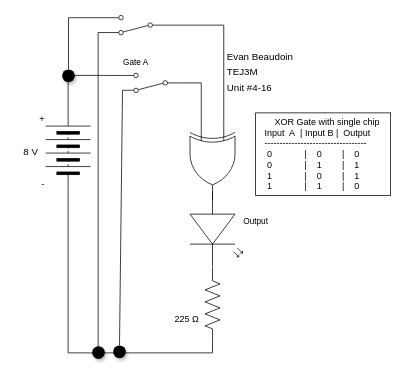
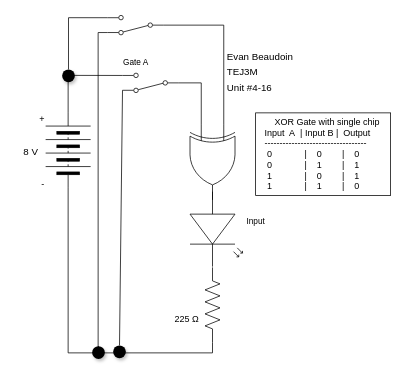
  <mxCell id="0" />
  <mxCell id="1" parent="0" />
  <mxCell id="2" style="html=1;exitX=1;exitY=0.5;exitDx=0;exitDy=0;endArrow=none;endFill=0;rounded=0;entryX=1;entryY=0.88;entryDx=0;entryDy=0;" parent="1" source="4" target="12" edge="1"><mxGeometry relative="1" as="geometry"><mxPoint x="130" y="120" as="targetPoint" /><Array as="points"><mxPoint x="90" y="100" /></Array></mxGeometry></mxCell>
  <mxCell id="3" style="edgeStyle=orthogonalEdgeStyle;html=1;entryX=0;entryY=0.5;entryDx=0;entryDy=0;entryPerimeter=0;endArrow=none;endFill=0;rounded=0;" edge="1" parent="1" source="4" target="24"><mxGeometry relative="1" as="geometry"><Array as="points"><mxPoint x="90" y="470" /><mxPoint x="283" y="470" /></Array></mxGeometry></mxCell>
  <mxCell id="4" value="" style="pointerEvents=1;verticalLabelPosition=bottom;shadow=0;dashed=0;align=center;html=1;verticalAlign=top;shape=mxgraph.electrical.miscellaneous.batteryStack;rotation=-90;" parent="1" vertex="1"><mxGeometry x="40" y="170" width="100" height="60" as="geometry" /></mxCell>
  <mxCell id="5" value="+" style="text;html=1;align=center;verticalAlign=middle;resizable=0;points=[];autosize=1;strokeColor=none;fillColor=none;" parent="1" vertex="1"><mxGeometry x="40" y="144" width="30" height="30" as="geometry" /></mxCell>
  <mxCell id="6" value="-" style="text;html=1;align=center;verticalAlign=middle;resizable=0;points=[];autosize=1;strokeColor=none;fillColor=none;" parent="1" vertex="1"><mxGeometry x="41" y="230" width="30" height="30" as="geometry" /></mxCell>
  <mxCell id="7" value="" style="verticalLabelPosition=bottom;shadow=0;dashed=0;align=center;html=1;verticalAlign=top;shape=mxgraph.electrical.opto_electronics.led_2;pointerEvents=1;fontFamily=Helvetica;fontSize=11;fontColor=default;rotation=90;" parent="1" vertex="1"><mxGeometry x="237.5" y="270" width="100" height="70" as="geometry" /></mxCell>
- <mxCell id="8" value="Output" style="text;html=1;align=center;verticalAlign=middle;resizable=0;points=[];autosize=1;strokeColor=none;fillColor=none;fontSize=11;fontFamily=Helvetica;fontColor=default;" parent="1" vertex="1"><mxGeometry x="310" y="280" width="60" height="30" as="geometry" /></mxCell>
+ <mxCell id="8" value="Input" style="text;html=1;align=center;verticalAlign=middle;resizable=0;points=[];autosize=1;strokeColor=none;fillColor=none;fontSize=11;fontFamily=Helvetica;fontColor=default;" parent="1" vertex="1"><mxGeometry x="310" y="280" width="60" height="30" as="geometry" /></mxCell>
  <mxCell id="9" value="&lt;font style=&quot;font-size: 13px;&quot;&gt;Evan Beaudoin&lt;br style=&quot;&quot;&gt;TEJ3M&lt;br&gt;Unit #4-16&lt;/font&gt;" style="text;html=1;align=left;verticalAlign=middle;resizable=0;points=[];autosize=1;strokeColor=none;fillColor=none;fontSize=17;fontFamily=Helvetica;fontColor=default;" parent="1" vertex="1"><mxGeometry x="300" y="60" width="110" height="70" as="geometry" /></mxCell>
  <mxCell id="10" style="edgeStyle=none;rounded=0;html=1;exitX=1;exitY=0.12;exitDx=0;exitDy=0;endArrow=none;endFill=0;entryX=0.5;entryY=0;entryDx=0;entryDy=0;" parent="1" source="12" target="21" edge="1"><mxGeometry relative="1" as="geometry"><mxPoint x="170" y="300" as="targetPoint" /></mxGeometry></mxCell>
  <mxCell id="11" style="edgeStyle=orthogonalEdgeStyle;rounded=0;html=1;entryX=0;entryY=0.75;entryDx=0;entryDy=0;entryPerimeter=0;endArrow=none;endFill=0;" edge="1" parent="1" source="12" target="25"><mxGeometry relative="1" as="geometry" /></mxCell>
  <mxCell id="12" value="" style="shape=mxgraph.electrical.electro-mechanical.twoWaySwitch;aspect=fixed;elSwitchState=2;rotation=-180;" parent="1" vertex="1"><mxGeometry x="162.5" y="97" width="75" height="26" as="geometry" /></mxCell>
  <mxCell id="13" value="225 Ω" style="text;html=1;align=center;verticalAlign=middle;resizable=0;points=[];autosize=1;strokeColor=none;fillColor=none;" parent="1" vertex="1"><mxGeometry x="217.5" y="410" width="60" height="30" as="geometry" /></mxCell>
  <mxCell id="14" value="Gate A" style="text;html=1;align=center;verticalAlign=middle;resizable=0;points=[];autosize=1;strokeColor=none;fillColor=none;fontSize=11;fontFamily=Helvetica;fontColor=default;" parent="1" vertex="1"><mxGeometry x="149.5" y="67" width="60" height="30" as="geometry" /></mxCell>
  <mxCell id="15" value="8 V" style="text;html=1;align=center;verticalAlign=middle;resizable=0;points=[];autosize=1;strokeColor=none;fillColor=none;fontSize=13;" parent="1" vertex="1"><mxGeometry x="20" y="186" width="40" height="30" as="geometry" /></mxCell>
  <mxCell id="16" style="edgeStyle=orthogonalEdgeStyle;html=1;entryX=1;entryY=0.88;entryDx=0;entryDy=0;rounded=0;endArrow=none;endFill=0;" parent="1" source="17" target="20" edge="1"><mxGeometry relative="1" as="geometry"><Array as="points"><mxPoint x="91" y="23" /></Array></mxGeometry></mxCell>
  <mxCell id="17" value="" style="ellipse;whiteSpace=wrap;html=1;aspect=fixed;fontFamily=Helvetica;fontSize=11;fillColor=#000000;fontColor=#ffffff;strokeColor=none;fillStyle=solid;shadow=1;" parent="1" vertex="1"><mxGeometry x="82" y="92" width="17" height="17" as="geometry" /></mxCell>
  <mxCell id="18" style="edgeStyle=orthogonalEdgeStyle;rounded=0;html=1;exitX=1;exitY=0.12;exitDx=0;exitDy=0;endArrow=none;endFill=0;entryX=0.5;entryY=0;entryDx=0;entryDy=0;" parent="1" source="20" target="22" edge="1"><mxGeometry relative="1" as="geometry"><mxPoint x="130" y="310" as="targetPoint" /><Array as="points"><mxPoint x="130" y="43" /><mxPoint x="130" y="463" /></Array></mxGeometry></mxCell>
  <mxCell id="19" style="edgeStyle=orthogonalEdgeStyle;rounded=0;html=1;entryX=0;entryY=0.25;entryDx=0;entryDy=0;entryPerimeter=0;endArrow=none;endFill=0;" edge="1" parent="1" source="20" target="25"><mxGeometry relative="1" as="geometry" /></mxCell>
  <mxCell id="20" value="" style="shape=mxgraph.electrical.electro-mechanical.twoWaySwitch;aspect=fixed;elSwitchState=2;rotation=-180;" parent="1" vertex="1"><mxGeometry x="142.5" y="20" width="75" height="26" as="geometry" /></mxCell>
  <mxCell id="21" value="" style="ellipse;whiteSpace=wrap;html=1;aspect=fixed;fontFamily=Helvetica;fontSize=11;fillColor=#000000;fontColor=#ffffff;strokeColor=none;fillStyle=solid;shadow=1;" parent="1" vertex="1"><mxGeometry x="150" y="460" width="17" height="17" as="geometry" /></mxCell>
  <mxCell id="22" value="" style="ellipse;whiteSpace=wrap;html=1;aspect=fixed;fontFamily=Helvetica;fontSize=11;fillColor=#000000;fontColor=#ffffff;strokeColor=none;fillStyle=solid;shadow=1;" parent="1" vertex="1"><mxGeometry x="122" y="461" width="17" height="17" as="geometry" /></mxCell>
  <mxCell id="23" value="&lt;div style=&quot;text-align: left;&quot;&gt;&lt;span style=&quot;background-color: initial;&quot;&gt;&amp;nbsp; &amp;nbsp; XOR Gate with single chip&lt;/span&gt;&lt;/div&gt;&lt;div style=&quot;text-align: left;&quot;&gt;&lt;span style=&quot;background-color: initial;&quot;&gt;Input&amp;nbsp; A&amp;nbsp; | Input B |&amp;nbsp; Output&amp;nbsp;&lt;/span&gt;&lt;/div&gt;&lt;div style=&quot;text-align: left;&quot;&gt;&lt;span style=&quot;background-color: initial;&quot;&gt;----------------------------------&lt;/span&gt;&lt;/div&gt;&lt;div style=&quot;text-align: left;&quot;&gt;&lt;span style=&quot;background-color: initial;&quot;&gt;&amp;nbsp;0&amp;nbsp; &amp;nbsp; &amp;nbsp; &amp;nbsp; &amp;nbsp; &amp;nbsp; &amp;nbsp;|&amp;nbsp; &amp;nbsp; 0&amp;nbsp; &amp;nbsp; &amp;nbsp; &amp;nbsp; |&amp;nbsp; &amp;nbsp; 0&amp;nbsp; &amp;nbsp; &amp;nbsp; &amp;nbsp; &amp;nbsp;&lt;/span&gt;&lt;/div&gt;&lt;div style=&quot;text-align: left;&quot;&gt;&lt;span style=&quot;background-color: initial;&quot;&gt;&amp;nbsp;0&amp;nbsp; &amp;nbsp; &amp;nbsp; &amp;nbsp; &amp;nbsp; &amp;nbsp; &amp;nbsp;|&amp;nbsp; &amp;nbsp; 1&amp;nbsp; &amp;nbsp; &amp;nbsp; &amp;nbsp; |&amp;nbsp; &amp;nbsp; 1&amp;nbsp; &amp;nbsp; &amp;nbsp; &amp;nbsp; &amp;nbsp;&lt;/span&gt;&lt;/div&gt;&lt;div style=&quot;text-align: left;&quot;&gt;&lt;span style=&quot;background-color: initial;&quot;&gt;&amp;nbsp;1&amp;nbsp; &amp;nbsp; &amp;nbsp; &amp;nbsp; &amp;nbsp; &amp;nbsp; &amp;nbsp;|&amp;nbsp; &amp;nbsp; 0&amp;nbsp; &amp;nbsp; &amp;nbsp; &amp;nbsp; |&amp;nbsp; &amp;nbsp; 1&amp;nbsp;&amp;nbsp;&lt;/span&gt;&lt;/div&gt;&lt;div style=&quot;text-align: left;&quot;&gt;&lt;span style=&quot;background-color: initial;&quot;&gt;&amp;nbsp;1&amp;nbsp; &amp;nbsp; &amp;nbsp; &amp;nbsp; &amp;nbsp; &amp;nbsp; &amp;nbsp;|&amp;nbsp; &amp;nbsp; 1&amp;nbsp; &amp;nbsp; &amp;nbsp; &amp;nbsp; |&amp;nbsp; &amp;nbsp; 0&amp;nbsp; &amp;nbsp;&lt;/span&gt;&lt;/div&gt;" style="text;html=1;align=center;verticalAlign=middle;resizable=0;points=[];autosize=1;strokeColor=default;fillColor=none;" vertex="1" parent="1"><mxGeometry x="340" y="150" width="180" height="110" as="geometry" /></mxCell>
  <mxCell id="24" value="" style="pointerEvents=1;verticalLabelPosition=bottom;shadow=0;dashed=0;align=center;html=1;verticalAlign=top;shape=mxgraph.electrical.resistors.resistor_2;rotation=-90;" vertex="1" parent="1"><mxGeometry x="232.5" y="396" width="100" height="20" as="geometry" /></mxCell>
  <mxCell id="25" value="" style="verticalLabelPosition=bottom;shadow=0;dashed=0;align=center;html=1;verticalAlign=top;shape=mxgraph.electrical.logic_gates.logic_gate;operation=xor;rotation=90;" vertex="1" parent="1"><mxGeometry x="232.5" y="186" width="100" height="60" as="geometry" /></mxCell>
